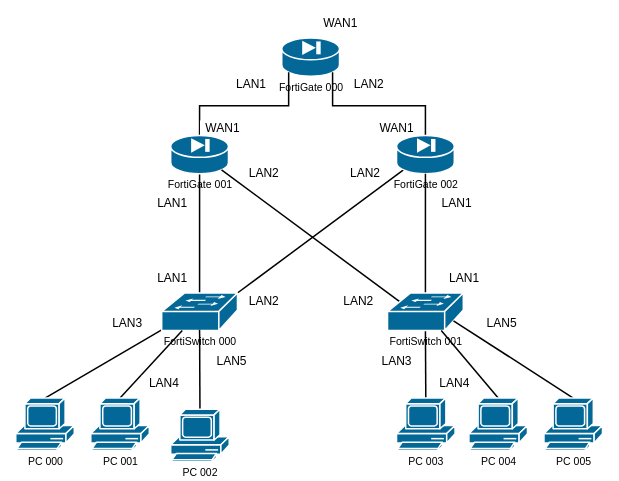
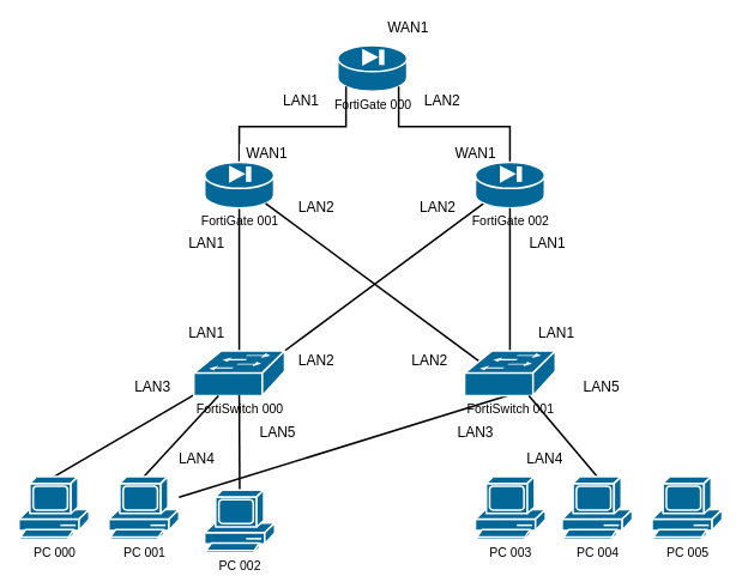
  <mxCell id="0" />
  <mxCell id="1" parent="0" />
  <mxCell id="2" value="FortiGate 000" style="shape=mxgraph.cisco.security.pix_firewall;html=1;pointerEvents=1;dashed=0;fillColor=#036897;strokeColor=#ffffff;strokeWidth=2;verticalLabelPosition=bottom;verticalAlign=top;align=center;outlineConnect=0;fontSize=14;" vertex="1" parent="1"><mxGeometry x="375" y="50" width="77" height="51" as="geometry" /></mxCell>
  <mxCell id="3" style="edgeStyle=none;rounded=0;orthogonalLoop=1;jettySize=auto;html=1;exitX=0.5;exitY=0;exitDx=0;exitDy=0;exitPerimeter=0;entryX=0.5;entryY=1;entryDx=0;entryDy=0;entryPerimeter=0;fontSize=14;endArrow=none;endFill=0;strokeWidth=2;" edge="1" parent="1" source="6" target="8"><mxGeometry relative="1" as="geometry" /></mxCell>
  <mxCell id="4" style="edgeStyle=none;rounded=0;orthogonalLoop=1;jettySize=auto;html=1;entryX=0.12;entryY=0.9;entryDx=0;entryDy=0;entryPerimeter=0;fontSize=14;endArrow=none;endFill=0;strokeWidth=2;exitX=1;exitY=0;exitDx=0;exitDy=0;exitPerimeter=0;" edge="1" parent="1" source="6" target="10"><mxGeometry relative="1" as="geometry"><mxPoint x="408" y="320" as="sourcePoint" /></mxGeometry></mxCell>
  <mxCell id="5" style="edgeStyle=none;rounded=0;orthogonalLoop=1;jettySize=auto;html=1;exitX=0;exitY=0.98;exitDx=0;exitDy=0;exitPerimeter=0;entryX=0.5;entryY=0;entryDx=0;entryDy=0;entryPerimeter=0;fontSize=14;endArrow=none;endFill=0;strokeWidth=2;" edge="1" parent="1" source="6" target="16"><mxGeometry relative="1" as="geometry" /></mxCell>
  <mxCell id="6" value="FortiSwitch 000" style="shape=mxgraph.cisco.switches.workgroup_switch;sketch=0;html=1;pointerEvents=1;dashed=0;fillColor=#036897;strokeColor=#ffffff;strokeWidth=2;verticalLabelPosition=bottom;verticalAlign=top;align=center;outlineConnect=0;fontSize=14;" vertex="1" parent="1"><mxGeometry x="215" y="390" width="101" height="50" as="geometry" /></mxCell>
  <mxCell id="7" style="edgeStyle=orthogonalEdgeStyle;rounded=0;orthogonalLoop=1;jettySize=auto;html=1;exitX=0.5;exitY=0;exitDx=0;exitDy=0;exitPerimeter=0;fontSize=14;endArrow=none;endFill=0;strokeWidth=2;entryX=0.12;entryY=0.9;entryDx=0;entryDy=0;entryPerimeter=0;" edge="1" parent="1" source="8" target="2"><mxGeometry relative="1" as="geometry" /></mxCell>
  <mxCell id="8" value="FortiGate 001" style="shape=mxgraph.cisco.security.pix_firewall;html=1;pointerEvents=1;dashed=0;fillColor=#036897;strokeColor=#ffffff;strokeWidth=2;verticalLabelPosition=bottom;verticalAlign=top;align=center;outlineConnect=0;fontSize=14;" vertex="1" parent="1"><mxGeometry x="227" y="180" width="77" height="51" as="geometry" /></mxCell>
  <mxCell id="9" style="edgeStyle=orthogonalEdgeStyle;rounded=0;orthogonalLoop=1;jettySize=auto;html=1;exitX=0.5;exitY=0;exitDx=0;exitDy=0;exitPerimeter=0;entryX=0.88;entryY=0.9;entryDx=0;entryDy=0;entryPerimeter=0;fontSize=14;endArrow=none;endFill=0;strokeWidth=2;" edge="1" parent="1" source="10" target="2"><mxGeometry relative="1" as="geometry" /></mxCell>
  <mxCell id="10" value="FortiGate 002" style="shape=mxgraph.cisco.security.pix_firewall;html=1;pointerEvents=1;dashed=0;fillColor=#036897;strokeColor=#ffffff;strokeWidth=2;verticalLabelPosition=bottom;verticalAlign=top;align=center;outlineConnect=0;fontSize=14;" vertex="1" parent="1"><mxGeometry x="528" y="180" width="77" height="51" as="geometry" /></mxCell>
  <mxCell id="11" style="edgeStyle=orthogonalEdgeStyle;rounded=0;orthogonalLoop=1;jettySize=auto;html=1;exitX=0.5;exitY=0;exitDx=0;exitDy=0;exitPerimeter=0;entryX=0.5;entryY=1;entryDx=0;entryDy=0;entryPerimeter=0;fontSize=14;endArrow=none;endFill=0;strokeWidth=2;" edge="1" parent="1" source="14" target="10"><mxGeometry relative="1" as="geometry" /></mxCell>
  <mxCell id="12" style="rounded=0;orthogonalLoop=1;jettySize=auto;html=1;exitX=0.16;exitY=0.23;exitDx=0;exitDy=0;exitPerimeter=0;entryX=0.88;entryY=0.9;entryDx=0;entryDy=0;entryPerimeter=0;fontSize=14;endArrow=none;endFill=0;strokeWidth=2;" edge="1" parent="1" source="14" target="8"><mxGeometry relative="1" as="geometry" /></mxCell>
- <mxCell id="13" style="edgeStyle=none;rounded=0;orthogonalLoop=1;jettySize=auto;html=1;exitX=0.5;exitY=0.98;exitDx=0;exitDy=0;exitPerimeter=0;entryX=0.5;entryY=0;entryDx=0;entryDy=0;entryPerimeter=0;fontSize=14;endArrow=none;endFill=0;strokeWidth=2;" edge="1" parent="1" source="14" target="21"><mxGeometry relative="1" as="geometry" /></mxCell>
+ <mxCell id="13" style="edgeStyle=none;rounded=0;orthogonalLoop=1;jettySize=auto;html=1;exitX=0.5;exitY=0.98;exitDx=0;exitDy=0;exitPerimeter=0;fontSize=14;endArrow=none;endFill=0;strokeWidth=2;" edge="1" parent="1" source="14" target="18"><mxGeometry relative="1" as="geometry" /></mxCell>
  <mxCell id="14" value="FortiSwitch 001" style="shape=mxgraph.cisco.switches.workgroup_switch;sketch=0;html=1;pointerEvents=1;dashed=0;fillColor=#036897;strokeColor=#ffffff;strokeWidth=2;verticalLabelPosition=bottom;verticalAlign=top;align=center;outlineConnect=0;fontSize=14;" vertex="1" parent="1"><mxGeometry x="516" y="390" width="101" height="50" as="geometry" /></mxCell>
  <mxCell id="15" style="edgeStyle=none;rounded=0;orthogonalLoop=1;jettySize=auto;html=1;exitX=1;exitY=0;exitDx=0;exitDy=0;exitPerimeter=0;fontSize=14;endArrow=none;endFill=0;strokeWidth=2;" edge="1" parent="1" source="6" target="6"><mxGeometry relative="1" as="geometry" /></mxCell>
  <mxCell id="16" value="PC 000" style="shape=mxgraph.cisco.computers_and_peripherals.pc;sketch=0;html=1;pointerEvents=1;dashed=0;fillColor=#036897;strokeColor=#ffffff;strokeWidth=2;verticalLabelPosition=bottom;verticalAlign=top;align=center;outlineConnect=0;fontSize=14;" vertex="1" parent="1"><mxGeometry x="20.5" y="530" width="78" height="70" as="geometry" /></mxCell>
  <mxCell id="17" style="edgeStyle=none;rounded=0;orthogonalLoop=1;jettySize=auto;html=1;exitX=0.5;exitY=0;exitDx=0;exitDy=0;exitPerimeter=0;fontSize=14;endArrow=none;endFill=0;strokeWidth=2;" edge="1" parent="1" source="18" target="6"><mxGeometry relative="1" as="geometry" /></mxCell>
  <mxCell id="18" value="PC 001" style="shape=mxgraph.cisco.computers_and_peripherals.pc;sketch=0;html=1;pointerEvents=1;dashed=0;fillColor=#036897;strokeColor=#ffffff;strokeWidth=2;verticalLabelPosition=bottom;verticalAlign=top;align=center;outlineConnect=0;fontSize=14;" vertex="1" parent="1"><mxGeometry x="120.5" y="530" width="78" height="70" as="geometry" /></mxCell>
  <mxCell id="19" style="edgeStyle=none;rounded=0;orthogonalLoop=1;jettySize=auto;html=1;exitX=0.5;exitY=0;exitDx=0;exitDy=0;exitPerimeter=0;entryX=0.5;entryY=0.98;entryDx=0;entryDy=0;entryPerimeter=0;fontSize=14;endArrow=none;endFill=0;strokeWidth=2;" edge="1" parent="1" source="20" target="6"><mxGeometry relative="1" as="geometry" /></mxCell>
  <mxCell id="20" value="PC 002" style="shape=mxgraph.cisco.computers_and_peripherals.pc;sketch=0;html=1;pointerEvents=1;dashed=0;fillColor=#036897;strokeColor=#ffffff;strokeWidth=2;verticalLabelPosition=bottom;verticalAlign=top;align=center;outlineConnect=0;fontSize=14;" vertex="1" parent="1"><mxGeometry x="227" y="545" width="78" height="70" as="geometry" /></mxCell>
  <mxCell id="21" value="PC 003" style="shape=mxgraph.cisco.computers_and_peripherals.pc;sketch=0;html=1;pointerEvents=1;dashed=0;fillColor=#036897;strokeColor=#ffffff;strokeWidth=2;verticalLabelPosition=bottom;verticalAlign=top;align=center;outlineConnect=0;fontSize=14;" vertex="1" parent="1"><mxGeometry x="528" y="530" width="78" height="70" as="geometry" /></mxCell>
  <mxCell id="22" style="edgeStyle=none;rounded=0;orthogonalLoop=1;jettySize=auto;html=1;exitX=0.5;exitY=0;exitDx=0;exitDy=0;exitPerimeter=0;fontSize=14;endArrow=none;endFill=0;strokeWidth=2;" edge="1" parent="1" source="23" target="14"><mxGeometry relative="1" as="geometry" /></mxCell>
  <mxCell id="23" value="PC 004" style="shape=mxgraph.cisco.computers_and_peripherals.pc;sketch=0;html=1;pointerEvents=1;dashed=0;fillColor=#036897;strokeColor=#ffffff;strokeWidth=2;verticalLabelPosition=bottom;verticalAlign=top;align=center;outlineConnect=0;fontSize=14;" vertex="1" parent="1"><mxGeometry x="624.5" y="530" width="78" height="70" as="geometry" /></mxCell>
- <mxCell id="24" style="edgeStyle=none;rounded=0;orthogonalLoop=1;jettySize=auto;html=1;exitX=0.5;exitY=0;exitDx=0;exitDy=0;exitPerimeter=0;entryX=0.87;entryY=0.74;entryDx=0;entryDy=0;entryPerimeter=0;fontSize=14;endArrow=none;endFill=0;strokeWidth=2;" edge="1" parent="1" source="25" target="14"><mxGeometry relative="1" as="geometry" /></mxCell>
  <mxCell id="25" value="PC 005" style="shape=mxgraph.cisco.computers_and_peripherals.pc;sketch=0;html=1;pointerEvents=1;dashed=0;fillColor=#036897;strokeColor=#ffffff;strokeWidth=2;verticalLabelPosition=bottom;verticalAlign=top;align=center;outlineConnect=0;fontSize=14;" vertex="1" parent="1"><mxGeometry x="724.5" y="530" width="78" height="70" as="geometry" /></mxCell>
  <mxCell id="26" value="WAN1" style="text;html=1;align=center;verticalAlign=middle;resizable=0;points=[];autosize=1;strokeColor=none;fillColor=#FFFFFF;fontSize=16;labelBackgroundColor=none;gradientColor=none;" vertex="1" parent="1"><mxGeometry x="423" y="20" width="60" height="20" as="geometry" /></mxCell>
  <mxCell id="27" value="LAN2" style="text;html=1;align=center;verticalAlign=middle;resizable=0;points=[];autosize=1;strokeColor=none;fillColor=#FFFFFF;fontSize=16;labelBackgroundColor=none;gradientColor=none;" vertex="1" parent="1"><mxGeometry x="460.5" y="101" width="60" height="20" as="geometry" /></mxCell>
  <mxCell id="28" value="LAN1" style="text;html=1;align=center;verticalAlign=middle;resizable=0;points=[];autosize=1;strokeColor=none;fillColor=#FFFFFF;fontSize=16;labelBackgroundColor=none;gradientColor=none;" vertex="1" parent="1"><mxGeometry x="304" y="101" width="60" height="20" as="geometry" /></mxCell>
  <mxCell id="29" value="WAN1" style="text;html=1;align=center;verticalAlign=middle;resizable=0;points=[];autosize=1;strokeColor=none;fillColor=#FFFFFF;fontSize=16;labelBackgroundColor=none;gradientColor=none;" vertex="1" parent="1"><mxGeometry x="266" y="160" width="60" height="20" as="geometry" /></mxCell>
  <mxCell id="30" value="WAN1" style="text;html=1;align=center;verticalAlign=middle;resizable=0;points=[];autosize=1;strokeColor=none;fillColor=#FFFFFF;fontSize=16;labelBackgroundColor=none;gradientColor=none;" vertex="1" parent="1"><mxGeometry x="498" y="160" width="60" height="20" as="geometry" /></mxCell>
  <mxCell id="31" value="LAN1" style="text;html=1;align=center;verticalAlign=middle;resizable=0;points=[];autosize=1;strokeColor=none;fillColor=#FFFFFF;fontSize=16;labelBackgroundColor=none;gradientColor=none;" vertex="1" parent="1"><mxGeometry x="578" y="260" width="60" height="20" as="geometry" /></mxCell>
  <mxCell id="32" value="LAN1" style="text;html=1;align=center;verticalAlign=middle;resizable=0;points=[];autosize=1;strokeColor=none;fillColor=#FFFFFF;fontSize=16;labelBackgroundColor=none;gradientColor=none;" vertex="1" parent="1"><mxGeometry x="198.5" y="260" width="60" height="20" as="geometry" /></mxCell>
  <mxCell id="33" value="LAN2" style="text;html=1;align=center;verticalAlign=middle;resizable=0;points=[];autosize=1;strokeColor=none;fillColor=#FFFFFF;fontSize=16;labelBackgroundColor=none;gradientColor=none;" vertex="1" parent="1"><mxGeometry x="320.5" y="220" width="60" height="20" as="geometry" /></mxCell>
  <mxCell id="34" value="LAN2" style="text;html=1;align=center;verticalAlign=middle;resizable=0;points=[];autosize=1;strokeColor=none;fillColor=#FFFFFF;fontSize=16;labelBackgroundColor=none;gradientColor=none;" vertex="1" parent="1"><mxGeometry x="456" y="220" width="60" height="20" as="geometry" /></mxCell>
  <mxCell id="35" value="LAN1" style="text;html=1;align=center;verticalAlign=middle;resizable=0;points=[];autosize=1;strokeColor=none;fillColor=#FFFFFF;fontSize=16;labelBackgroundColor=none;gradientColor=none;" vertex="1" parent="1"><mxGeometry x="198.5" y="360" width="60" height="20" as="geometry" /></mxCell>
  <mxCell id="36" value="LAN2" style="text;html=1;align=center;verticalAlign=middle;resizable=0;points=[];autosize=1;strokeColor=none;fillColor=#FFFFFF;fontSize=16;labelBackgroundColor=none;gradientColor=none;" vertex="1" parent="1"><mxGeometry x="320.5" y="390" width="60" height="20" as="geometry" /></mxCell>
  <mxCell id="37" value="LAN1" style="text;html=1;align=center;verticalAlign=middle;resizable=0;points=[];autosize=1;strokeColor=none;fillColor=#FFFFFF;fontSize=16;labelBackgroundColor=none;gradientColor=none;" vertex="1" parent="1"><mxGeometry x="588" y="360" width="60" height="20" as="geometry" /></mxCell>
  <mxCell id="38" value="LAN2" style="text;html=1;align=center;verticalAlign=middle;resizable=0;points=[];autosize=1;strokeColor=none;fillColor=#FFFFFF;fontSize=16;labelBackgroundColor=none;gradientColor=none;" vertex="1" parent="1"><mxGeometry x="446.5" y="390" width="60" height="20" as="geometry" /></mxCell>
  <mxCell id="39" value="LAN3" style="text;html=1;align=center;verticalAlign=middle;resizable=0;points=[];autosize=1;strokeColor=none;fillColor=#FFFFFF;fontSize=16;labelBackgroundColor=none;gradientColor=none;" vertex="1" parent="1"><mxGeometry x="138.5" y="420" width="60" height="20" as="geometry" /></mxCell>
  <mxCell id="40" value="LAN4" style="text;html=1;align=center;verticalAlign=middle;resizable=0;points=[];autosize=1;strokeColor=none;fillColor=#FFFFFF;fontSize=16;labelBackgroundColor=none;gradientColor=none;" vertex="1" parent="1"><mxGeometry x="188" y="500" width="60" height="20" as="geometry" /></mxCell>
  <mxCell id="41" value="LAN5" style="text;html=1;align=center;verticalAlign=middle;resizable=0;points=[];autosize=1;strokeColor=none;fillColor=#FFFFFF;fontSize=16;labelBackgroundColor=none;gradientColor=none;" vertex="1" parent="1"><mxGeometry x="278" y="470" width="60" height="20" as="geometry" /></mxCell>
  <mxCell id="42" value="LAN3" style="text;html=1;align=center;verticalAlign=middle;resizable=0;points=[];autosize=1;strokeColor=none;fillColor=#FFFFFF;fontSize=16;labelBackgroundColor=none;gradientColor=none;" vertex="1" parent="1"><mxGeometry x="498" y="470" width="60" height="20" as="geometry" /></mxCell>
  <mxCell id="43" value="LAN4" style="text;html=1;align=center;verticalAlign=middle;resizable=0;points=[];autosize=1;strokeColor=none;fillColor=#FFFFFF;fontSize=16;labelBackgroundColor=none;gradientColor=none;" vertex="1" parent="1"><mxGeometry x="574.5" y="500" width="60" height="20" as="geometry" /></mxCell>
  <mxCell id="44" value="LAN5" style="text;html=1;align=center;verticalAlign=middle;resizable=0;points=[];autosize=1;strokeColor=none;fillColor=#FFFFFF;fontSize=16;labelBackgroundColor=none;gradientColor=none;" vertex="1" parent="1"><mxGeometry x="638" y="420" width="60" height="20" as="geometry" /></mxCell>
